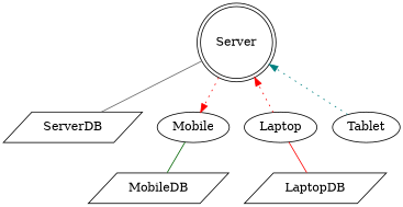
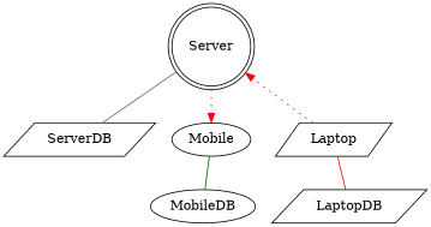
  digraph {
    edge [color=red]
    Server [shape=doublecircle]
    LaptopDB [shape=parallelogram]
-   MobileDB [shape=parallelogram]
+   MobileDB [shape=ellipse]
    ServerDB [shape=parallelogram]
    Mobile
-   Laptop
-   Tablet
+   Laptop [shape=parallelogram]
    subgraph sub_1 {
      rank=source
      Server
    }
    subgraph sub_2 {
      rank=same
      LaptopDB
      MobileDB
    }
    Server -> ServerDB [arrowhead=none color=gray40]
    Server -> Mobile [style=dotted]
    Mobile -> MobileDB [arrowhead=none color=darkgreen]
    Laptop -> Server [style=dotted]
    Laptop -> LaptopDB [arrowhead=none]
-   Tablet -> Server [color=teal style=dotted]
  }
